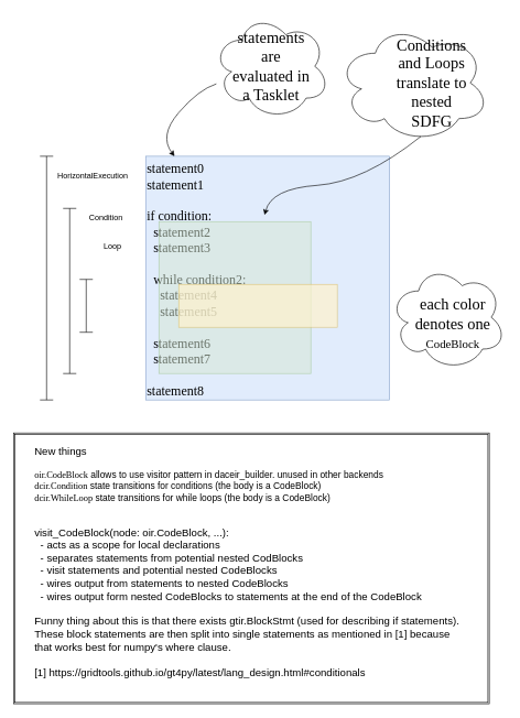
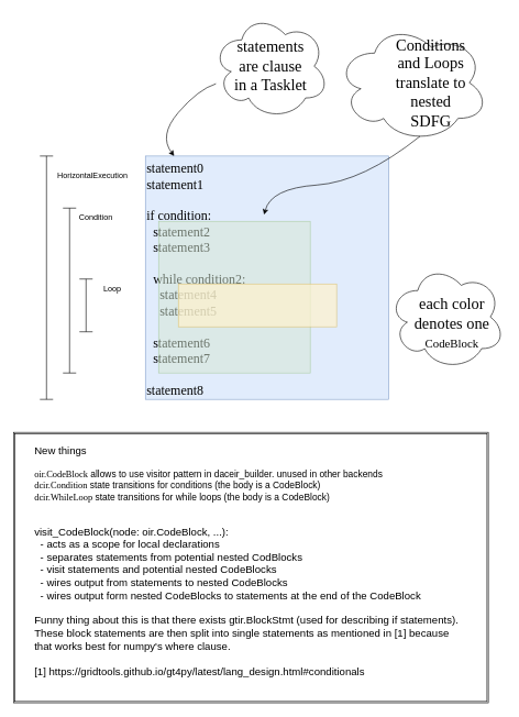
  <mxCell id="0" />
  <mxCell id="1" parent="0" />
  <mxCell id="2" value="" style="shape=ext;double=1;rounded=0;whiteSpace=wrap;html=1;" vertex="1" parent="1"><mxGeometry x="20" y="655" width="720" height="410" as="geometry" /></mxCell>
  <mxCell id="3" value="" style="ellipse;shape=cloud;whiteSpace=wrap;html=1;" vertex="1" parent="1"><mxGeometry x="589" y="400" width="176" height="160" as="geometry" /></mxCell>
  <mxCell id="4" value="" style="ellipse;shape=cloud;whiteSpace=wrap;html=1;" vertex="1" parent="1"><mxGeometry x="322" y="20" width="176" height="160" as="geometry" /></mxCell>
  <mxCell id="5" value="&lt;div style=&quot;font-size: 20px;&quot;&gt;&lt;font style=&quot;font-size: 20px;&quot;&gt;statement0&lt;/font&gt;&lt;/div&gt;&lt;div style=&quot;font-size: 20px;&quot;&gt;&lt;font style=&quot;font-size: 20px;&quot;&gt;statement1&lt;/font&gt;&lt;/div&gt;&lt;div style=&quot;font-size: 20px;&quot;&gt;&lt;font style=&quot;font-size: 20px;&quot;&gt;&lt;br&gt;&lt;/font&gt;&lt;/div&gt;&lt;div style=&quot;font-size: 20px;&quot;&gt;&lt;font style=&quot;font-size: 20px;&quot;&gt;if condition:&lt;br&gt;&lt;/font&gt;&lt;/div&gt;&lt;div style=&quot;font-size: 20px;&quot;&gt;&lt;font style=&quot;font-size: 20px;&quot;&gt;&amp;nbsp; statement2&lt;/font&gt;&lt;/div&gt;&lt;div style=&quot;font-size: 20px;&quot;&gt;&lt;font style=&quot;font-size: 20px;&quot;&gt;&amp;nbsp; statement3&lt;/font&gt;&lt;/div&gt;&lt;div style=&quot;font-size: 20px;&quot;&gt;&lt;font style=&quot;font-size: 20px;&quot;&gt;&lt;br&gt;&lt;/font&gt;&lt;/div&gt;&lt;div style=&quot;font-size: 20px;&quot;&gt;&lt;font style=&quot;font-size: 20px;&quot;&gt;&amp;nbsp; while condition2:&lt;/font&gt;&lt;/div&gt;&lt;div style=&quot;font-size: 20px;&quot;&gt;&lt;font style=&quot;font-size: 20px;&quot;&gt;&amp;nbsp;&amp;nbsp;&amp;nbsp; statement4&lt;/font&gt;&lt;/div&gt;&lt;div style=&quot;font-size: 20px;&quot;&gt;&lt;font style=&quot;font-size: 20px;&quot;&gt;&amp;nbsp;&amp;nbsp;&amp;nbsp; statement5&lt;/font&gt;&lt;/div&gt;&lt;div style=&quot;font-size: 20px;&quot;&gt;&lt;font style=&quot;font-size: 20px;&quot;&gt;&lt;br&gt;&lt;/font&gt;&lt;/div&gt;&lt;div style=&quot;font-size: 20px;&quot;&gt;&lt;font style=&quot;font-size: 20px;&quot;&gt;&amp;nbsp; statement6&lt;/font&gt;&lt;/div&gt;&lt;div style=&quot;font-size: 20px;&quot;&gt;&lt;font style=&quot;font-size: 20px;&quot;&gt;&amp;nbsp; statement7&lt;/font&gt;&lt;/div&gt;&lt;div style=&quot;font-size: 20px;&quot;&gt;&lt;font style=&quot;font-size: 20px;&quot;&gt;&lt;br&gt;&lt;/font&gt;&lt;/div&gt;&lt;div style=&quot;font-size: 20px;&quot;&gt;&lt;font style=&quot;font-size: 20px;&quot;&gt;&lt;font style=&quot;font-size: 20px;&quot;&gt;statement8&lt;/font&gt;&lt;font style=&quot;font-size: 20px;&quot;&gt;&lt;br&gt;&lt;/font&gt;&lt;/font&gt;&lt;/div&gt;" style="whiteSpace=wrap;html=1;aspect=fixed;fontFamily=Courier Prime;fontSource=https%3A%2F%2Ffonts.googleapis.com%2Fcss%3Ffamily%3DCourier%2BPrime;align=left;verticalAlign=top;fillColor=#dae8fc;strokeColor=#6c8ebf;opacity=80;" vertex="1" parent="1"><mxGeometry x="220" y="236" width="369" height="369" as="geometry" /></mxCell>
  <mxCell id="6" value="" style="whiteSpace=wrap;html=1;aspect=fixed;fillColor=#d5e8d4;strokeColor=#82b366;opacity=50;" vertex="1" parent="1"><mxGeometry x="240" y="335" width="230" height="230" as="geometry" /></mxCell>
  <mxCell id="7" value="" style="rounded=0;whiteSpace=wrap;html=1;fillColor=#fff2cc;strokeColor=#d6b656;opacity=70;" vertex="1" parent="1"><mxGeometry x="270" y="430" width="240" height="65" as="geometry" /></mxCell>
  <mxCell id="8" value="" style="shape=crossbar;whiteSpace=wrap;html=1;rounded=1;direction=south;" vertex="1" parent="1"><mxGeometry x="60" y="236" width="20" height="369" as="geometry" /></mxCell>
  <mxCell id="9" value="" style="shape=crossbar;whiteSpace=wrap;html=1;rounded=1;direction=south;" vertex="1" parent="1"><mxGeometry x="95" y="315" width="20" height="250" as="geometry" /></mxCell>
  <mxCell id="10" value="" style="shape=crossbar;whiteSpace=wrap;html=1;rounded=1;direction=south;" vertex="1" parent="1"><mxGeometry x="120" y="422.5" width="20" height="80" as="geometry" /></mxCell>
  <mxCell id="11" value="HorizontalExecution" style="text;html=1;align=center;verticalAlign=middle;whiteSpace=wrap;rounded=0;" vertex="1" parent="1"><mxGeometry x="110" y="251" width="60" height="30" as="geometry" /></mxCell>
- <mxCell id="12" value="&lt;div&gt;Condition&lt;/div&gt;" style="text;html=1;align=center;verticalAlign=middle;whiteSpace=wrap;rounded=0;" vertex="1" parent="1"><mxGeometry x="130" y="315" width="60" height="30" as="geometry" /></mxCell>
- <mxCell id="13" value="&lt;div&gt;Loop&lt;/div&gt;" style="text;html=1;align=center;verticalAlign=middle;whiteSpace=wrap;rounded=0;" vertex="1" parent="1"><mxGeometry x="140" y="357.5" width="60" height="30" as="geometry" /></mxCell>
- <mxCell id="14" value="&lt;font style=&quot;font-size: 24px;&quot; data-font-src=&quot;https://fonts.googleapis.com/css?family=Caveat&quot; face=&quot;Caveat&quot;&gt;statements are evaluated in a Tasklet&lt;/font&gt;" style="text;html=1;align=center;verticalAlign=middle;whiteSpace=wrap;rounded=0;" vertex="1" parent="1"><mxGeometry x="350" y="35" width="120" height="130" as="geometry" /></mxCell>
+ <mxCell id="12" value="&lt;div&gt;Condition&lt;/div&gt;" style="text;html=1;align=center;verticalAlign=middle;whiteSpace=wrap;rounded=0;" vertex="1" parent="1"><mxGeometry x="115" y="315" width="60" height="30" as="geometry" /></mxCell>
+ <mxCell id="13" value="&lt;div&gt;Loop&lt;/div&gt;" style="text;html=1;align=center;verticalAlign=middle;whiteSpace=wrap;rounded=0;" vertex="1" parent="1"><mxGeometry x="140" y="422.5" width="60" height="30" as="geometry" /></mxCell>
+ <mxCell id="14" value="&lt;font style=&quot;font-size: 24px;&quot; data-font-src=&quot;https://fonts.googleapis.com/css?family=Caveat&quot; face=&quot;Caveat&quot;&gt;statements are clause in a Tasklet&lt;/font&gt;" style="text;html=1;align=center;verticalAlign=middle;whiteSpace=wrap;rounded=0;" vertex="1" parent="1"><mxGeometry x="350" y="35" width="120" height="130" as="geometry" /></mxCell>
  <mxCell id="15" value="" style="curved=1;endArrow=classic;html=1;rounded=0;" edge="1" parent="1" source="4" target="5"><mxGeometry width="50" height="50" relative="1" as="geometry"><mxPoint x="280" y="95" as="sourcePoint" /><mxPoint x="300" y="85" as="targetPoint" /><Array as="points"><mxPoint x="300" y="135" /><mxPoint x="240" y="205" /></Array></mxGeometry></mxCell>
  <mxCell id="16" value="" style="ellipse;shape=cloud;whiteSpace=wrap;html=1;" vertex="1" parent="1"><mxGeometry x="510" y="35" width="230" height="180" as="geometry" /></mxCell>
  <mxCell id="17" value="&lt;font style=&quot;font-size: 24px;&quot; face=&quot;Caveat&quot;&gt;Conditions and Loops translate to nested SDFG&lt;/font&gt;&lt;font size=&quot;3&quot;&gt;&lt;br&gt;&lt;/font&gt;" style="text;html=1;align=center;verticalAlign=middle;whiteSpace=wrap;rounded=0;" vertex="1" parent="1"><mxGeometry x="593" y="60" width="120" height="130" as="geometry" /></mxCell>
  <mxCell id="18" value="" style="curved=1;endArrow=classic;html=1;rounded=0;exitX=0.55;exitY=0.95;exitDx=0;exitDy=0;exitPerimeter=0;entryX=0.488;entryY=0.241;entryDx=0;entryDy=0;entryPerimeter=0;" edge="1" parent="1" source="16" target="5"><mxGeometry width="50" height="50" relative="1" as="geometry"><mxPoint x="650" y="335" as="sourcePoint" /><mxPoint x="700" y="285" as="targetPoint" /><Array as="points"><mxPoint x="550" y="275" /><mxPoint x="410" y="285" /></Array></mxGeometry></mxCell>
  <mxCell id="19" value="&lt;font style=&quot;font-size: 24px;&quot; data-font-src=&quot;https://fonts.googleapis.com/css?family=Caveat&quot; face=&quot;Caveat&quot;&gt;each color denotes one &lt;/font&gt;&lt;font style=&quot;font-size: 18px;&quot; face=&quot;Courier Prime&quot; data-font-src=&quot;https://fonts.googleapis.com/css?family=Courier+Prime&quot;&gt;CodeBlock&lt;/font&gt;&lt;font style=&quot;font-size: 24px;&quot; data-font-src=&quot;https://fonts.googleapis.com/css?family=Caveat&quot; face=&quot;Caveat&quot;&gt;&lt;br&gt;&lt;/font&gt;" style="text;html=1;align=center;verticalAlign=middle;whiteSpace=wrap;rounded=0;" vertex="1" parent="1"><mxGeometry x="625" y="425" width="120" height="130" as="geometry" /></mxCell>
  <mxCell id="20" value="&lt;div align=&quot;left&quot;&gt;&lt;font style=&quot;font-size: 16px;&quot;&gt;New things&lt;/font&gt;&lt;/div&gt;&lt;div align=&quot;left&quot;&gt;&lt;font style=&quot;font-size: 14px;&quot;&gt;&lt;br&gt;&lt;/font&gt;&lt;/div&gt;&lt;div align=&quot;left&quot;&gt;&lt;font style=&quot;font-size: 14px;&quot;&gt;&lt;font data-font-src=&quot;https://fonts.googleapis.com/css?family=Courier+Prime&quot; face=&quot;Courier Prime&quot;&gt;oir.CodeBlock&lt;/font&gt; allows to use visitor pattern in daceir_builder. unused in other backends&lt;/font&gt;&lt;/div&gt;&lt;div align=&quot;left&quot;&gt;&lt;font style=&quot;font-size: 14px;&quot;&gt;&lt;font data-font-src=&quot;https://fonts.googleapis.com/css?family=Courier+Prime&quot; face=&quot;Courier Prime&quot;&gt;dcir.Condition&lt;/font&gt; state transitions for conditions (the body is a CodeBlock)&lt;br&gt;&lt;/font&gt;&lt;/div&gt;&lt;div align=&quot;left&quot;&gt;&lt;font style=&quot;font-size: 14px;&quot;&gt;&lt;font data-font-src=&quot;https://fonts.googleapis.com/css?family=Courier+Prime&quot; face=&quot;Courier Prime&quot;&gt;dcir.WhileLoop&lt;/font&gt; state transitions for while loops (the body is a CodeBlock)&lt;br&gt;&lt;/font&gt;&lt;/div&gt;&lt;div align=&quot;left&quot;&gt;&lt;font style=&quot;font-size: 14px;&quot;&gt;&lt;br&gt;&lt;/font&gt;&lt;/div&gt;&lt;div&gt;&lt;font style=&quot;font-size: 14px;&quot;&gt;&lt;br&gt;&lt;/font&gt;&lt;/div&gt;&lt;div&gt;&lt;font size=&quot;3&quot;&gt;visit_CodeBlock(node: oir.CodeBlock, ...):&lt;/font&gt;&lt;/div&gt;&lt;div&gt;&lt;font size=&quot;3&quot;&gt;&amp;nbsp; - acts as a scope for local declarations&lt;/font&gt;&lt;/div&gt;&lt;div&gt;&lt;font size=&quot;3&quot;&gt;&amp;nbsp; - separates statements from potential nested CodBlocks&lt;/font&gt;&lt;/div&gt;&lt;div&gt;&lt;font size=&quot;3&quot;&gt;&amp;nbsp; - visit statements and potential nested CodeBlocks&lt;/font&gt;&lt;/div&gt;&lt;div&gt;&lt;font size=&quot;3&quot;&gt;&amp;nbsp; - wires output from statements to nested CodeBlocks&lt;/font&gt;&lt;/div&gt;&lt;div&gt;&lt;font size=&quot;3&quot;&gt;&amp;nbsp; - wires output form nested CodeBlocks to statements at the end of the CodeBlock&lt;/font&gt;&lt;/div&gt;&lt;div&gt;&lt;font size=&quot;3&quot;&gt;&lt;br&gt;&lt;/font&gt;&lt;/div&gt;&lt;div&gt;&lt;font size=&quot;3&quot;&gt;Funny thing about this is that there exists gtir.BlockStmt (used for describing if statements).&lt;br&gt;&lt;/font&gt;&lt;/div&gt;&lt;div&gt;&lt;font size=&quot;3&quot;&gt;These block statements are then split into single statements as mentioned in [1] because&lt;br&gt;that works best for numpy's where clause.&lt;br&gt;&lt;br&gt;[1] https://gridtools.github.io/gt4py/latest/lang_design.html#conditionals&lt;br&gt;&lt;/font&gt;&lt;/div&gt;" style="text;html=1;align=left;verticalAlign=middle;whiteSpace=wrap;rounded=0;" vertex="1" parent="1"><mxGeometry x="50" y="665" width="680" height="370" as="geometry" /></mxCell>
